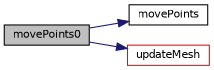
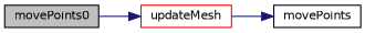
  digraph {
    rankdir=LR
    node [color=black fontname=Helvetica fontsize=10 shape=record]
    edge [color=midnightblue fontname=Helvetica fontsize=10 labelfontname=Helvetica labelfontsize=10 style=solid]
    n1 [fillcolor=grey75 fontcolor=black height=0.2 label=movePoints0 style=filled width=0.4]
    n2 [height=0.2 label=movePoints width=0.4]
    n3 [color=red height=0.2 label=updateMesh width=0.4]
-   n1 -> n2
+   n3 -> n2
    n1 -> n3
  }
